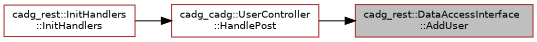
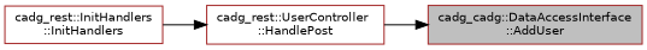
  digraph {
    rankdir=RL
    node [color=brown fillcolor=white fontname=Helvetica fontsize=10 shape=record style=filled]
    edge [color=black dir=back fontname=Helvetica fontsize=10 labelfontname=Helvetica labelfontsize=10 style=solid]
-   n1 [fillcolor=grey75 fontcolor=black height=0.2 label="cadg_rest::DataAccessInterface\l::AddUser" width=0.4]
-   n2 [height=0.2 label="cadg_cadg::UserController\l::HandlePost" width=0.4]
+   n1 [fillcolor=grey75 fontcolor=black height=0.2 label="cadg_cadg::DataAccessInterface\l::AddUser" width=0.4]
+   n2 [height=0.2 label="cadg_rest::UserController\l::HandlePost" width=0.4]
    n3 [height=0.2 label="cadg_rest::InitHandlers\l::InitHandlers" width=0.4]
    n1 -> n2
    n2 -> n3
  }
